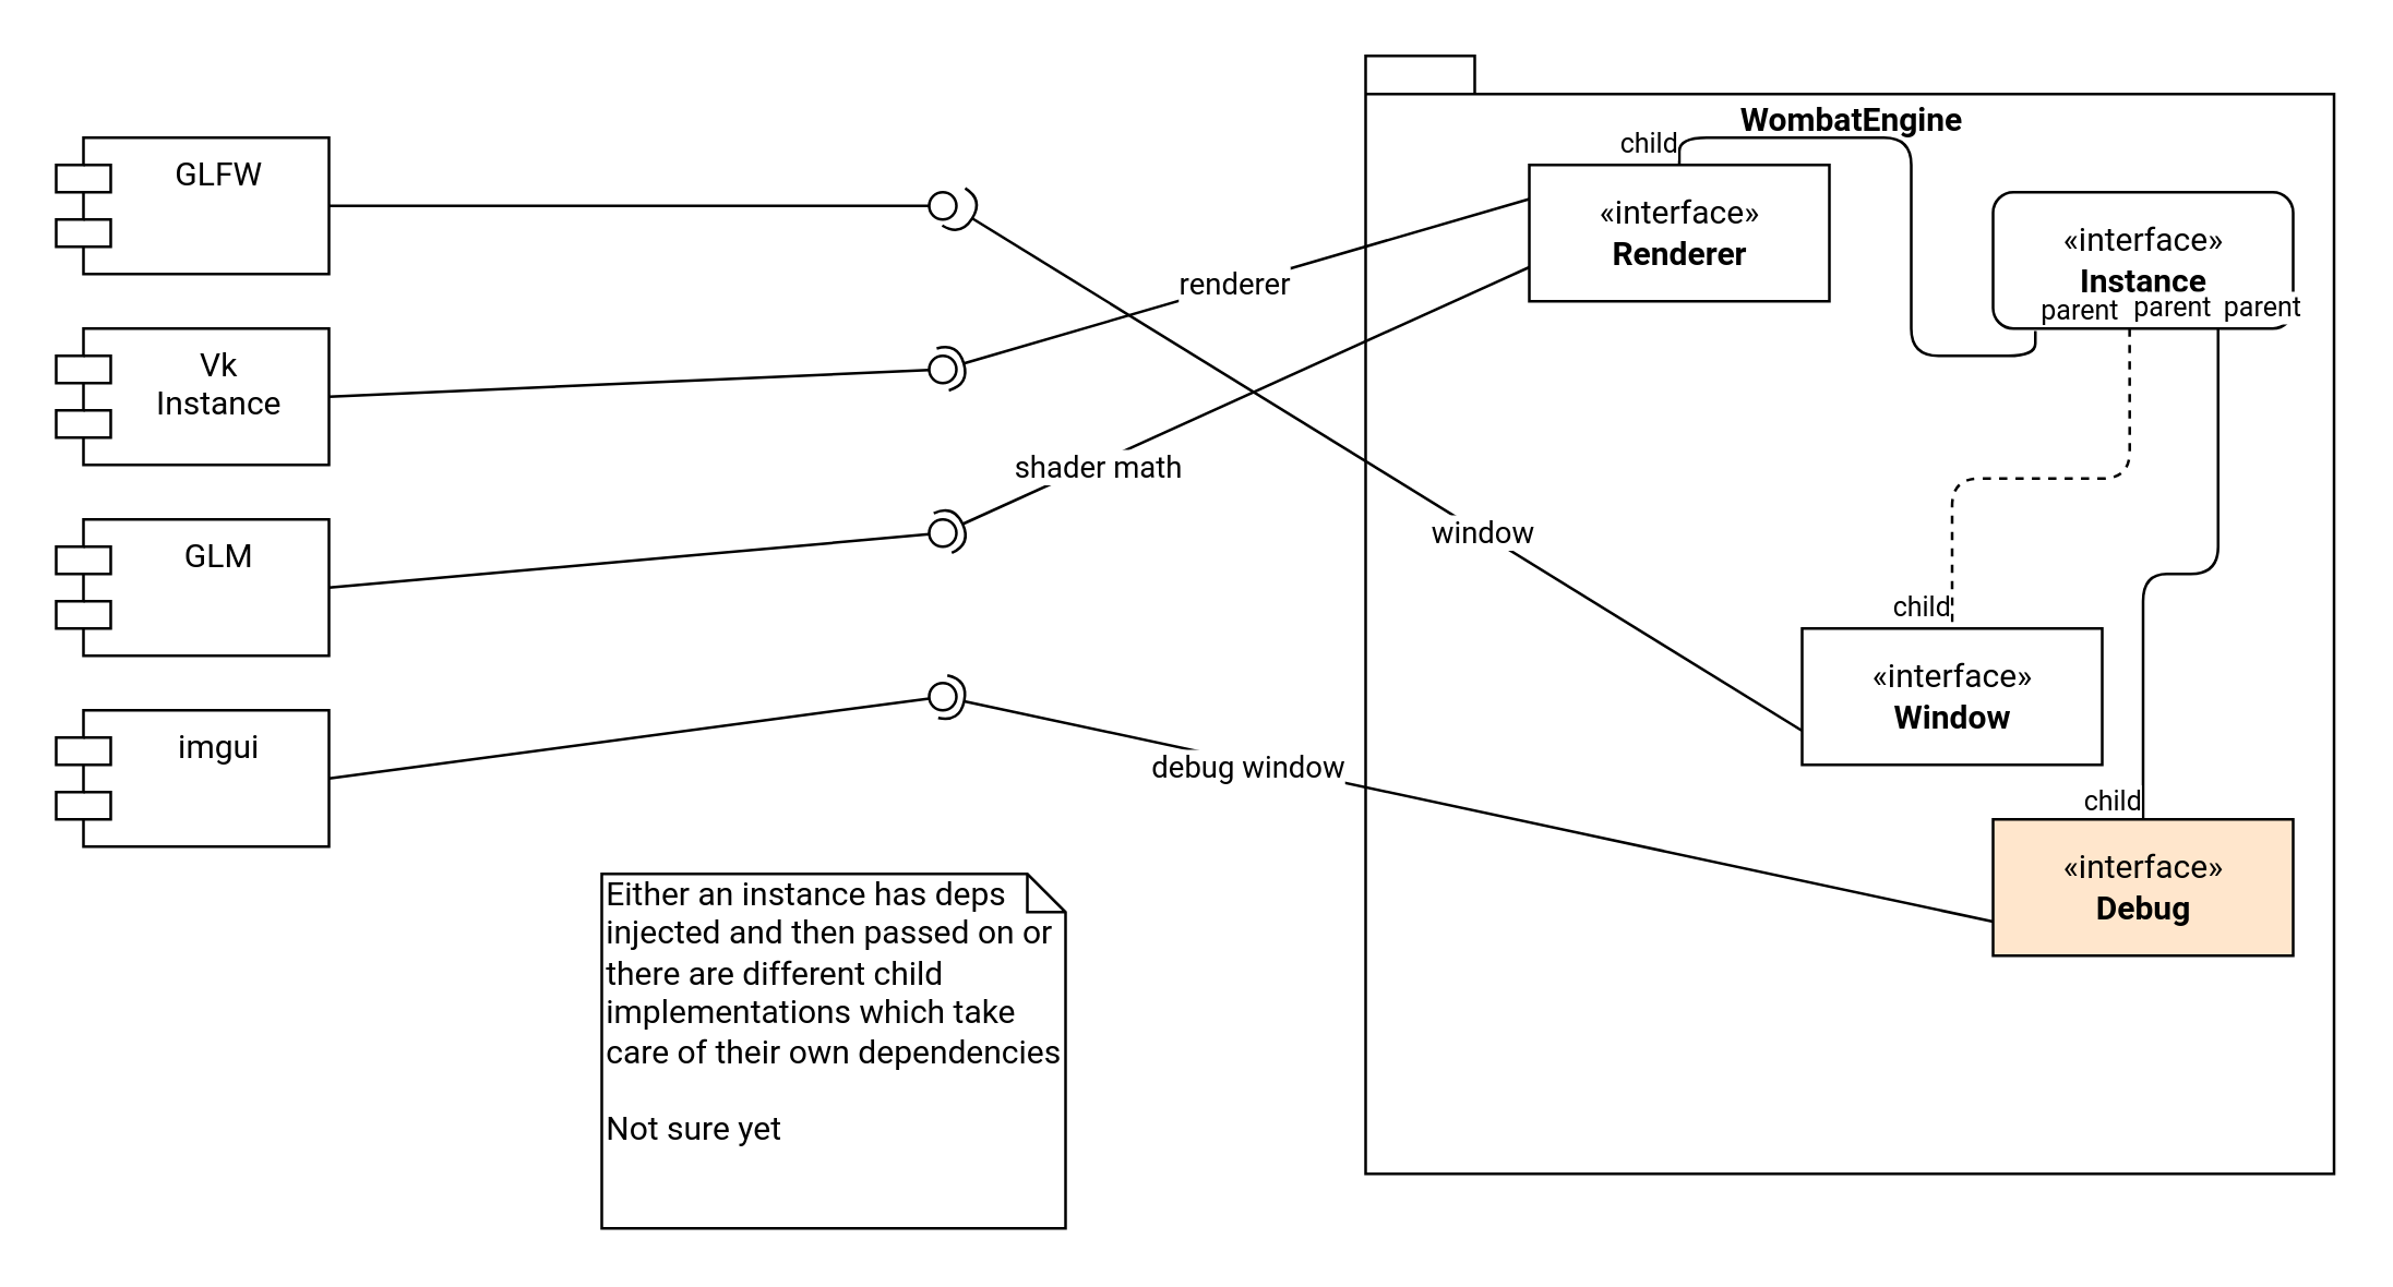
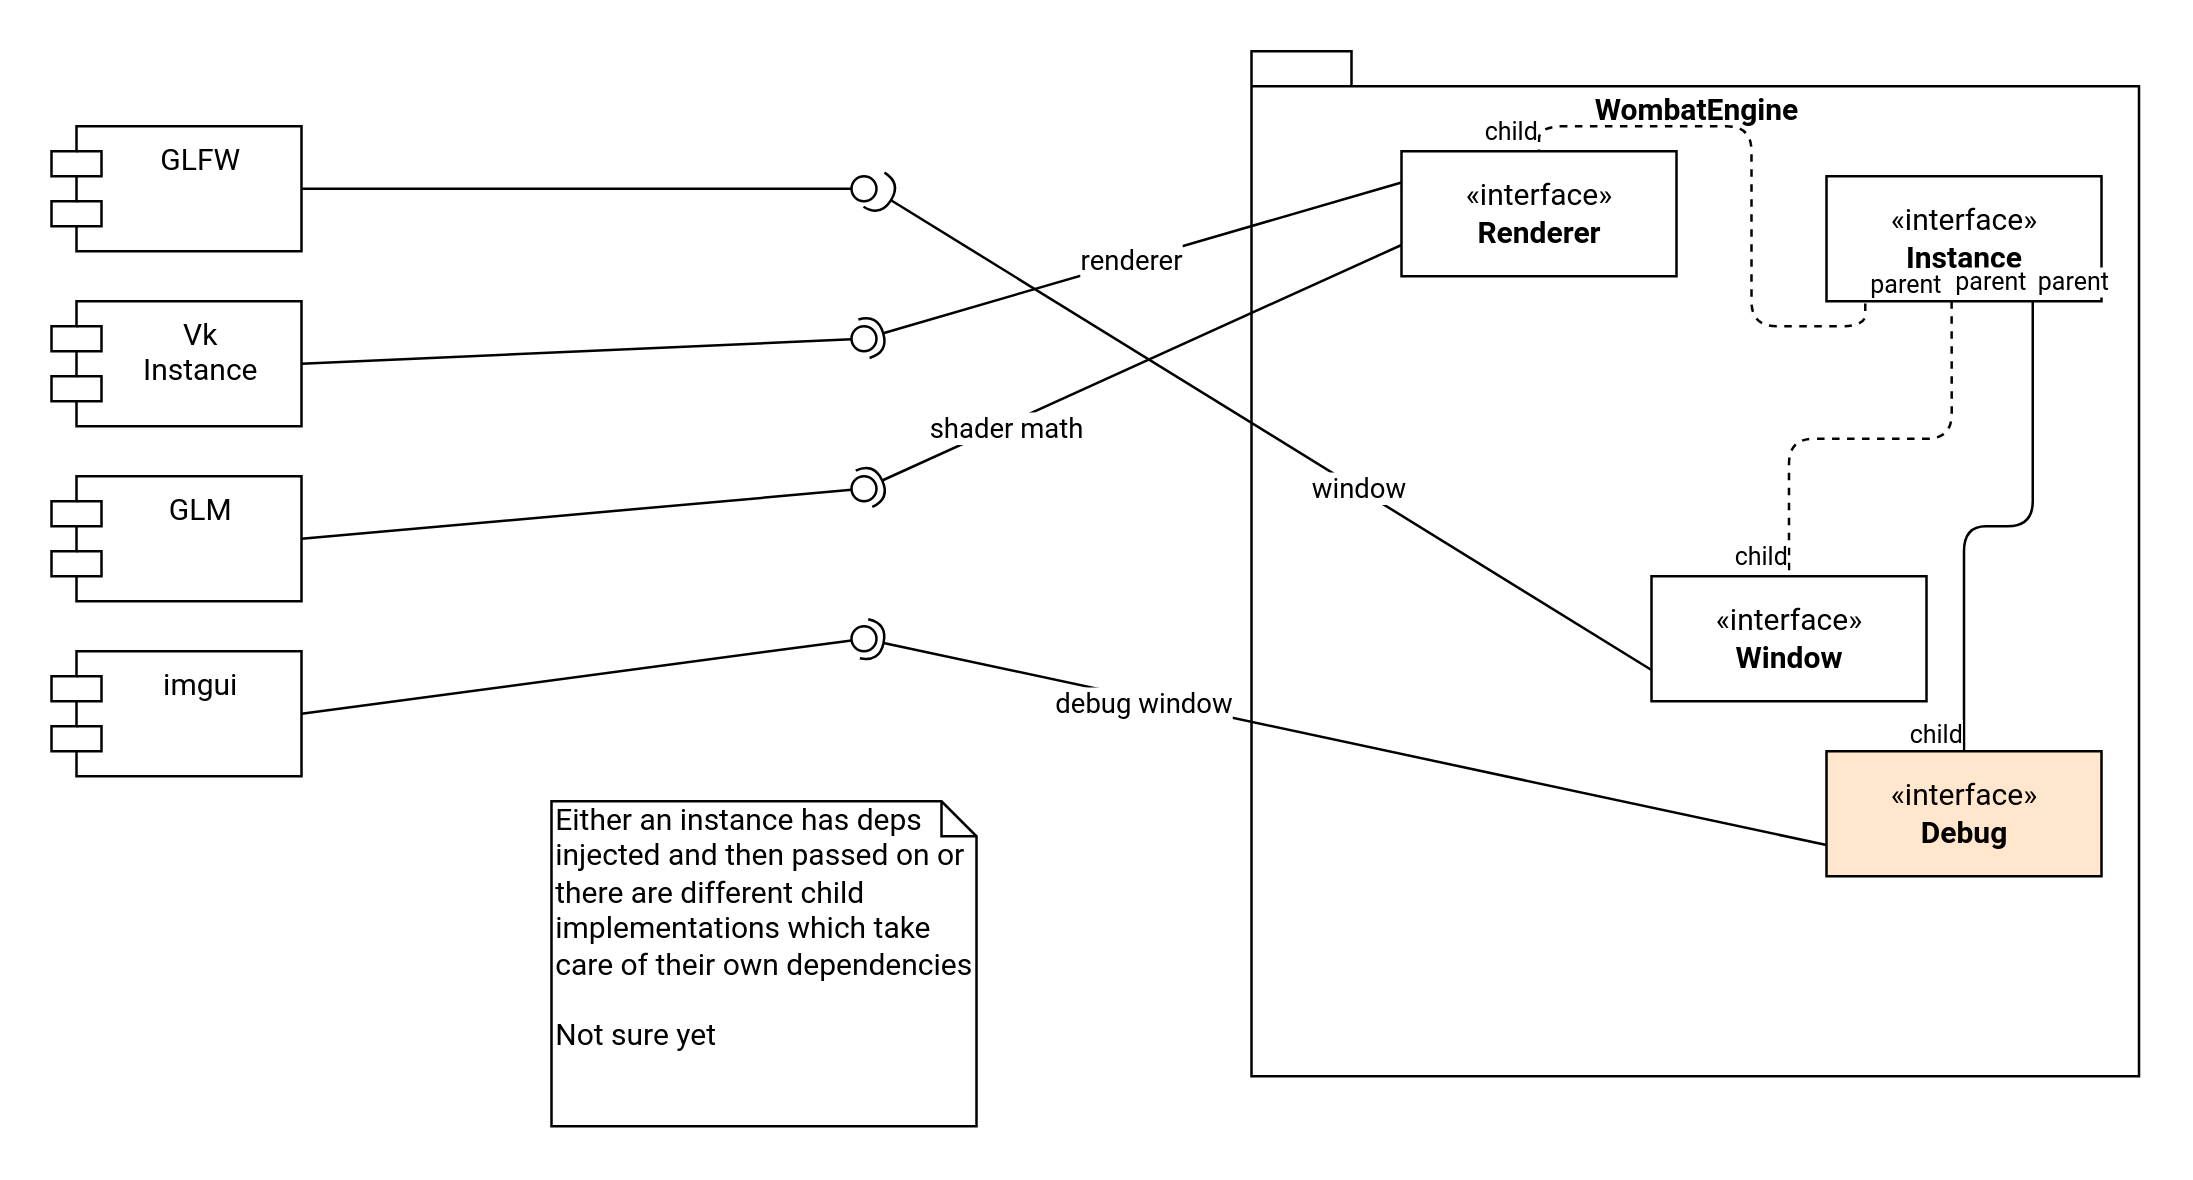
  <mxCell id="0" />
  <mxCell id="1" parent="0" />
  <mxCell id="2" value="GLFW" style="shape=module;align=left;spacingLeft=20;align=center;verticalAlign=top;fontFamily=Roboto;FType=g;" vertex="1" parent="1"><mxGeometry x="20" y="50" width="100" height="50" as="geometry" /></mxCell>
  <mxCell id="3" value="Vk&#10;Instance&#10;" style="shape=module;align=left;spacingLeft=20;align=center;verticalAlign=top;fontFamily=Roboto;FType=g;" vertex="1" parent="1"><mxGeometry x="20" y="120" width="100" height="50" as="geometry" /></mxCell>
  <mxCell id="4" value="GLM" style="shape=module;align=left;spacingLeft=20;align=center;verticalAlign=top;fontFamily=Roboto;FType=g;" vertex="1" parent="1"><mxGeometry x="20" y="190" width="100" height="50" as="geometry" /></mxCell>
  <mxCell id="5" value="imgui" style="shape=module;align=left;spacingLeft=20;align=center;verticalAlign=top;fontFamily=Roboto;FType=g;" vertex="1" parent="1"><mxGeometry x="20" y="260" width="100" height="50" as="geometry" /></mxCell>
  <mxCell id="6" value="WombatEngine" style="shape=folder;fontStyle=1;spacingTop=10;tabWidth=40;tabHeight=14;tabPosition=left;html=1;verticalAlign=top;fontFamily=Roboto;FType=g;" vertex="1" parent="1"><mxGeometry x="500" y="20" width="355" height="410" as="geometry" /></mxCell>
- <mxCell id="7" value="«interface»&lt;br&gt;&lt;b&gt;Instance&lt;/b&gt;" style="html=1;fontFamily=Roboto;FType=g;rounded=1;" vertex="1" parent="1"><mxGeometry x="730" y="70" width="110" height="50" as="geometry" /></mxCell>
+ <mxCell id="7" value="«interface»&lt;br&gt;&lt;b&gt;Instance&lt;/b&gt;" style="html=1;fontFamily=Roboto;FType=g;" vertex="1" parent="1"><mxGeometry x="730" y="70" width="110" height="50" as="geometry" /></mxCell>
  <mxCell id="8" value="«interface»&lt;br&gt;&lt;b&gt;Window&lt;/b&gt;" style="html=1;fontFamily=Roboto;FType=g;" vertex="1" parent="1"><mxGeometry x="660" y="230" width="110" height="50" as="geometry" /></mxCell>
  <mxCell id="9" value="" style="endArrow=none;html=1;edgeStyle=orthogonalEdgeStyle;entryX=0.5;entryY=0;entryDx=0;entryDy=0;exitX=0.455;exitY=1;exitDx=0;exitDy=0;exitPerimeter=0;fontFamily=Roboto;FType=g;dashed=1;" edge="1" parent="1" source="7" target="8"><mxGeometry relative="1" as="geometry"><mxPoint x="350" y="390" as="sourcePoint" /><mxPoint x="510" y="390" as="targetPoint" /></mxGeometry></mxCell>
  <mxCell id="10" value="parent" style="resizable=0;html=1;align=left;verticalAlign=bottom;labelBackgroundColor=#ffffff;fontSize=10;fontFamily=Roboto;FType=g;" connectable="0" vertex="1" parent="9"><mxGeometry x="-1" relative="1" as="geometry" /></mxCell>
  <mxCell id="11" value="child" style="resizable=0;html=1;align=right;verticalAlign=bottom;labelBackgroundColor=#ffffff;fontSize=10;fontFamily=Roboto;FType=g;" connectable="0" vertex="1" parent="9"><mxGeometry x="1" relative="1" as="geometry" /></mxCell>
  <mxCell id="12" value="«interface»&lt;br&gt;&lt;b&gt;Renderer&lt;/b&gt;" style="html=1;fontFamily=Roboto;FType=g;" vertex="1" parent="1"><mxGeometry x="560" y="60" width="110" height="50" as="geometry" /></mxCell>
- <mxCell id="13" value="" style="endArrow=none;html=1;edgeStyle=orthogonalEdgeStyle;entryX=0.5;entryY=0;entryDx=0;entryDy=0;exitX=0.141;exitY=1.018;exitDx=0;exitDy=0;exitPerimeter=0;fontFamily=Roboto;FType=g;" edge="1" parent="1" source="7" target="12"><mxGeometry relative="1" as="geometry"><mxPoint x="350" y="390" as="sourcePoint" /><mxPoint x="510" y="390" as="targetPoint" /></mxGeometry></mxCell>
+ <mxCell id="13" value="" style="endArrow=none;html=1;edgeStyle=orthogonalEdgeStyle;entryX=0.5;entryY=0;entryDx=0;entryDy=0;exitX=0.141;exitY=1.018;exitDx=0;exitDy=0;exitPerimeter=0;fontFamily=Roboto;FType=g;dashed=1;" edge="1" parent="1" source="7" target="12"><mxGeometry relative="1" as="geometry"><mxPoint x="350" y="390" as="sourcePoint" /><mxPoint x="510" y="390" as="targetPoint" /></mxGeometry></mxCell>
  <mxCell id="14" value="parent" style="resizable=0;html=1;align=left;verticalAlign=bottom;labelBackgroundColor=#ffffff;fontSize=10;fontFamily=Roboto;FType=g;" connectable="0" vertex="1" parent="13"><mxGeometry x="-1" relative="1" as="geometry" /></mxCell>
  <mxCell id="15" value="child" style="resizable=0;html=1;align=right;verticalAlign=bottom;labelBackgroundColor=#ffffff;fontSize=10;fontFamily=Roboto;FType=g;" connectable="0" vertex="1" parent="13"><mxGeometry x="1" relative="1" as="geometry" /></mxCell>
  <mxCell id="16" value="" style="rounded=0;orthogonalLoop=1;jettySize=auto;html=1;endArrow=none;endFill=0;exitX=1;exitY=0.5;exitDx=0;exitDy=0;fontFamily=Roboto;FType=g;" edge="1" target="19" parent="1" source="2"><mxGeometry relative="1" as="geometry"><mxPoint x="320" y="135" as="sourcePoint" /></mxGeometry></mxCell>
  <mxCell id="17" value="" style="rounded=0;orthogonalLoop=1;jettySize=auto;html=1;endArrow=halfCircle;endFill=0;endSize=6;strokeWidth=1;exitX=0;exitY=0.75;exitDx=0;exitDy=0;entryX=0.9;entryY=0.538;entryDx=0;entryDy=0;entryPerimeter=0;fontFamily=Roboto;FType=g;" edge="1" target="19" parent="1" source="8"><mxGeometry relative="1" as="geometry"><mxPoint x="360" y="135" as="sourcePoint" /><mxPoint x="349" y="77" as="targetPoint" /></mxGeometry></mxCell>
  <mxCell id="18" value="window" style="edgeLabel;html=1;align=center;verticalAlign=middle;resizable=0;points=[];fontFamily=Roboto;FType=g;" vertex="1" connectable="0" parent="17"><mxGeometry x="-0.247" relative="1" as="geometry"><mxPoint as="offset" /></mxGeometry></mxCell>
  <mxCell id="19" value="" style="ellipse;whiteSpace=wrap;html=1;fontFamily=Roboto;fontSize=12;fontColor=#000000;align=center;strokeColor=#000000;fillColor=#ffffff;points=[];aspect=fixed;resizable=0;FType=g;" vertex="1" parent="1"><mxGeometry x="340" y="70" width="10" height="10" as="geometry" /></mxCell>
  <mxCell id="20" value="" style="rounded=0;orthogonalLoop=1;jettySize=auto;html=1;endArrow=none;endFill=0;exitX=1;exitY=0.5;exitDx=0;exitDy=0;fontFamily=Roboto;FType=g;" edge="1" target="22" parent="1" source="3"><mxGeometry relative="1" as="geometry"><mxPoint x="410" y="245" as="sourcePoint" /></mxGeometry></mxCell>
  <mxCell id="21" value="renderer" style="rounded=0;orthogonalLoop=1;jettySize=auto;html=1;endArrow=halfCircle;endFill=0;entryX=0.5;entryY=0.5;entryDx=0;entryDy=0;endSize=6;strokeWidth=1;exitX=0;exitY=0.25;exitDx=0;exitDy=0;fontFamily=Roboto;FType=g;" edge="1" target="22" parent="1" source="12"><mxGeometry relative="1" as="geometry"><mxPoint x="450" y="245" as="sourcePoint" /></mxGeometry></mxCell>
  <mxCell id="22" value="" style="ellipse;whiteSpace=wrap;html=1;fontFamily=Roboto;fontSize=12;fontColor=#000000;align=center;strokeColor=#000000;fillColor=#ffffff;points=[];aspect=fixed;resizable=0;FType=g;" vertex="1" parent="1"><mxGeometry x="340" y="130" width="10" height="10" as="geometry" /></mxCell>
  <mxCell id="23" value="" style="rounded=0;orthogonalLoop=1;jettySize=auto;html=1;endArrow=none;endFill=0;exitX=1;exitY=0.5;exitDx=0;exitDy=0;fontFamily=Roboto;FType=g;" edge="1" target="26" parent="1" source="4"><mxGeometry relative="1" as="geometry"><mxPoint x="410" y="245" as="sourcePoint" /></mxGeometry></mxCell>
  <mxCell id="24" value="" style="rounded=0;orthogonalLoop=1;jettySize=auto;html=1;endArrow=halfCircle;endFill=0;entryX=0.5;entryY=0.5;entryDx=0;entryDy=0;endSize=6;strokeWidth=1;exitX=0;exitY=0.75;exitDx=0;exitDy=0;fontFamily=Roboto;FType=g;" edge="1" target="26" parent="1" source="12"><mxGeometry relative="1" as="geometry"><mxPoint x="450" y="245" as="sourcePoint" /></mxGeometry></mxCell>
  <mxCell id="25" value="shader math" style="edgeLabel;html=1;align=center;verticalAlign=middle;resizable=0;points=[];fontFamily=Roboto;FType=g;" vertex="1" connectable="0" parent="24"><mxGeometry x="0.486" y="1" relative="1" as="geometry"><mxPoint as="offset" /></mxGeometry></mxCell>
  <mxCell id="26" value="" style="ellipse;whiteSpace=wrap;html=1;fontFamily=Roboto;fontSize=12;fontColor=#000000;align=center;strokeColor=#000000;fillColor=#ffffff;points=[];aspect=fixed;resizable=0;FType=g;" vertex="1" parent="1"><mxGeometry x="340" y="190" width="10" height="10" as="geometry" /></mxCell>
  <mxCell id="27" value="" style="rounded=0;orthogonalLoop=1;jettySize=auto;html=1;endArrow=none;endFill=0;exitX=1;exitY=0.5;exitDx=0;exitDy=0;fontFamily=Roboto;FType=g;" edge="1" target="30" parent="1" source="5"><mxGeometry relative="1" as="geometry"><mxPoint x="410" y="245" as="sourcePoint" /></mxGeometry></mxCell>
  <mxCell id="28" value="" style="rounded=0;orthogonalLoop=1;jettySize=auto;html=1;endArrow=halfCircle;endFill=0;entryX=0.5;entryY=0.5;entryDx=0;entryDy=0;endSize=6;strokeWidth=1;exitX=0;exitY=0.75;exitDx=0;exitDy=0;fontFamily=Roboto;FType=g;" edge="1" target="30" parent="1" source="31"><mxGeometry relative="1" as="geometry"><mxPoint x="400" y="330" as="sourcePoint" /></mxGeometry></mxCell>
  <mxCell id="29" value="debug window" style="edgeLabel;html=1;align=center;verticalAlign=middle;resizable=0;points=[];fontFamily=Roboto;FType=g;" vertex="1" connectable="0" parent="28"><mxGeometry x="0.419" y="1" relative="1" as="geometry"><mxPoint as="offset" /></mxGeometry></mxCell>
  <mxCell id="30" value="" style="ellipse;whiteSpace=wrap;html=1;fontFamily=Roboto;fontSize=12;fontColor=#000000;align=center;strokeColor=#000000;fillColor=#ffffff;points=[];aspect=fixed;resizable=0;FType=g;" vertex="1" parent="1"><mxGeometry x="340" y="250" width="10" height="10" as="geometry" /></mxCell>
  <mxCell id="31" value="«interface»&lt;br&gt;&lt;b&gt;Debug&lt;/b&gt;" style="html=1;fontFamily=Roboto;FType=g;fillColor=#ffe6cc;" vertex="1" parent="1"><mxGeometry x="730" y="300" width="110" height="50" as="geometry" /></mxCell>
  <mxCell id="32" value="" style="endArrow=none;html=1;edgeStyle=orthogonalEdgeStyle;entryX=0.5;entryY=0;entryDx=0;entryDy=0;exitX=0.75;exitY=1;exitDx=0;exitDy=0;fontFamily=Roboto;FType=g;" edge="1" parent="1" source="7" target="31"><mxGeometry relative="1" as="geometry"><mxPoint x="350" y="250" as="sourcePoint" /><mxPoint x="510" y="250" as="targetPoint" /></mxGeometry></mxCell>
  <mxCell id="33" value="parent" style="resizable=0;html=1;align=left;verticalAlign=bottom;labelBackgroundColor=#ffffff;fontSize=10;fontFamily=Roboto;FType=g;" connectable="0" vertex="1" parent="32"><mxGeometry x="-1" relative="1" as="geometry" /></mxCell>
  <mxCell id="34" value="child" style="resizable=0;html=1;align=right;verticalAlign=bottom;labelBackgroundColor=#ffffff;fontSize=10;fontFamily=Roboto;FType=g;" connectable="0" vertex="1" parent="32"><mxGeometry x="1" relative="1" as="geometry" /></mxCell>
  <mxCell id="35" value="&lt;div&gt;Either an instance has deps injected and then passed on or there are different child implementations which take care of their own dependencies&lt;/div&gt;&lt;div&gt;&lt;br&gt;&lt;/div&gt;&lt;div&gt;Not sure yet&lt;br&gt;&lt;/div&gt;" style="shape=note;whiteSpace=wrap;html=1;size=14;verticalAlign=top;align=left;spacingTop=-6;fontFamily=Roboto;FType=g;" vertex="1" parent="1"><mxGeometry x="220" y="320" width="170" height="130" as="geometry" /></mxCell>
